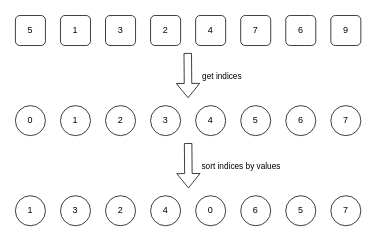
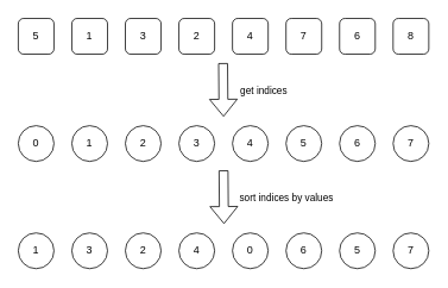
  <mxCell id="0" />
  <mxCell id="1" parent="0" />
  <mxCell id="2" value="5" style="rounded=1;whiteSpace=wrap;html=1;fillColor=none;" vertex="1" parent="1"><mxGeometry x="20" y="20" width="40" height="40" as="geometry" /></mxCell>
  <mxCell id="3" value="1" style="rounded=1;whiteSpace=wrap;html=1;fillColor=none;" vertex="1" parent="1"><mxGeometry x="80" y="20" width="40" height="40" as="geometry" /></mxCell>
  <mxCell id="4" value="3" style="rounded=1;whiteSpace=wrap;html=1;fillColor=none;" vertex="1" parent="1"><mxGeometry x="140" y="20" width="40" height="40" as="geometry" /></mxCell>
  <mxCell id="5" value="2" style="rounded=1;whiteSpace=wrap;html=1;fillColor=none;" vertex="1" parent="1"><mxGeometry x="200" y="20" width="40" height="40" as="geometry" /></mxCell>
  <mxCell id="6" value="4" style="rounded=1;whiteSpace=wrap;html=1;fillColor=none;" vertex="1" parent="1"><mxGeometry x="260" y="20" width="40" height="40" as="geometry" /></mxCell>
  <mxCell id="7" value="7" style="rounded=1;whiteSpace=wrap;html=1;fillColor=none;" vertex="1" parent="1"><mxGeometry x="320" y="20" width="40" height="40" as="geometry" /></mxCell>
  <mxCell id="8" value="6" style="rounded=1;whiteSpace=wrap;html=1;fillColor=none;" vertex="1" parent="1"><mxGeometry x="380" y="20" width="40" height="40" as="geometry" /></mxCell>
- <mxCell id="9" value="9" style="rounded=1;whiteSpace=wrap;html=1;fillColor=none;" vertex="1" parent="1"><mxGeometry x="440" y="20" width="40" height="40" as="geometry" /></mxCell>
+ <mxCell id="9" value="8" style="rounded=1;whiteSpace=wrap;html=1;fillColor=none;" vertex="1" parent="1"><mxGeometry x="440" y="20" width="40" height="40" as="geometry" /></mxCell>
  <mxCell id="10" value="" style="shape=flexArrow;endArrow=classic;html=1;rounded=0;" edge="1" parent="1"><mxGeometry width="50" height="50" relative="1" as="geometry"><mxPoint x="249.5" y="70" as="sourcePoint" /><mxPoint x="250" y="130" as="targetPoint" /></mxGeometry></mxCell>
  <mxCell id="11" value="&lt;span style=&quot;white-space: pre;&quot;&gt;&#09;&lt;/span&gt;&lt;span style=&quot;white-space: pre;&quot;&gt;&#09;&lt;/span&gt;&lt;span style=&quot;white-space: pre;&quot;&gt;&#09;&lt;/span&gt;&lt;span style=&quot;white-space: pre;&quot;&gt;&#09;&lt;/span&gt;get indices" style="edgeLabel;html=1;align=center;verticalAlign=middle;resizable=0;points=[];labelBackgroundColor=none;" vertex="1" connectable="0" parent="10"><mxGeometry x="0.032" y="-4" relative="1" as="geometry"><mxPoint y="-1" as="offset" /></mxGeometry></mxCell>
  <mxCell id="12" value="0" style="ellipse;whiteSpace=wrap;html=1;aspect=fixed;fillColor=none;" vertex="1" parent="1"><mxGeometry x="20" y="140" width="40" height="40" as="geometry" /></mxCell>
  <mxCell id="13" value="1" style="ellipse;whiteSpace=wrap;html=1;aspect=fixed;fillColor=none;" vertex="1" parent="1"><mxGeometry x="80" y="140" width="40" height="40" as="geometry" /></mxCell>
  <mxCell id="14" value="2" style="ellipse;whiteSpace=wrap;html=1;aspect=fixed;fillColor=none;" vertex="1" parent="1"><mxGeometry x="140" y="140" width="40" height="40" as="geometry" /></mxCell>
  <mxCell id="15" value="3" style="ellipse;whiteSpace=wrap;html=1;aspect=fixed;fillColor=none;" vertex="1" parent="1"><mxGeometry x="200" y="140" width="40" height="40" as="geometry" /></mxCell>
  <mxCell id="16" value="4" style="ellipse;whiteSpace=wrap;html=1;aspect=fixed;fillColor=none;" vertex="1" parent="1"><mxGeometry x="260" y="140" width="40" height="40" as="geometry" /></mxCell>
  <mxCell id="17" value="5" style="ellipse;whiteSpace=wrap;html=1;aspect=fixed;fillColor=none;" vertex="1" parent="1"><mxGeometry x="320" y="140" width="40" height="40" as="geometry" /></mxCell>
  <mxCell id="18" value="6" style="ellipse;whiteSpace=wrap;html=1;aspect=fixed;fillColor=none;" vertex="1" parent="1"><mxGeometry x="380" y="140" width="40" height="40" as="geometry" /></mxCell>
  <mxCell id="19" value="7" style="ellipse;whiteSpace=wrap;html=1;aspect=fixed;fillColor=none;" vertex="1" parent="1"><mxGeometry x="440" y="140" width="40" height="40" as="geometry" /></mxCell>
  <mxCell id="20" value="" style="shape=flexArrow;endArrow=classic;html=1;rounded=0;" edge="1" parent="1"><mxGeometry width="50" height="50" relative="1" as="geometry"><mxPoint x="250" y="190" as="sourcePoint" /><mxPoint x="250.5" y="250" as="targetPoint" /></mxGeometry></mxCell>
  <mxCell id="21" value="&lt;span style=&quot;white-space: pre;&quot;&gt;&#09;&lt;/span&gt;&lt;span style=&quot;white-space: pre;&quot;&gt;&#09;&lt;/span&gt;&lt;span style=&quot;white-space: pre;&quot;&gt;&#09;&lt;/span&gt;&lt;span style=&quot;white-space: pre;&quot;&gt;&#09;&lt;span style=&quot;white-space: pre;&quot;&gt;&#09;&lt;/span&gt;&lt;span style=&quot;white-space: pre;&quot;&gt;&#09;&lt;/span&gt;&lt;/span&gt;sort indices by values" style="edgeLabel;html=1;align=center;verticalAlign=middle;resizable=0;points=[];labelBackgroundColor=none;" vertex="1" connectable="0" parent="20"><mxGeometry x="0.032" y="-4" relative="1" as="geometry"><mxPoint y="-1" as="offset" /></mxGeometry></mxCell>
  <mxCell id="22" value="1" style="ellipse;whiteSpace=wrap;html=1;aspect=fixed;fillColor=none;" vertex="1" parent="1"><mxGeometry x="20" y="260" width="40" height="40" as="geometry" /></mxCell>
  <mxCell id="23" value="3" style="ellipse;whiteSpace=wrap;html=1;aspect=fixed;fillColor=none;" vertex="1" parent="1"><mxGeometry x="80" y="260" width="40" height="40" as="geometry" /></mxCell>
  <mxCell id="24" value="2" style="ellipse;whiteSpace=wrap;html=1;aspect=fixed;fillColor=none;" vertex="1" parent="1"><mxGeometry x="140" y="260" width="40" height="40" as="geometry" /></mxCell>
  <mxCell id="25" value="4" style="ellipse;whiteSpace=wrap;html=1;aspect=fixed;fillColor=none;" vertex="1" parent="1"><mxGeometry x="200" y="260" width="40" height="40" as="geometry" /></mxCell>
  <mxCell id="26" value="0" style="ellipse;whiteSpace=wrap;html=1;aspect=fixed;fillColor=none;" vertex="1" parent="1"><mxGeometry x="260" y="260" width="40" height="40" as="geometry" /></mxCell>
  <mxCell id="27" value="6" style="ellipse;whiteSpace=wrap;html=1;aspect=fixed;fillColor=none;" vertex="1" parent="1"><mxGeometry x="320" y="260" width="40" height="40" as="geometry" /></mxCell>
  <mxCell id="28" value="5" style="ellipse;whiteSpace=wrap;html=1;aspect=fixed;fillColor=none;" vertex="1" parent="1"><mxGeometry x="380" y="260" width="40" height="40" as="geometry" /></mxCell>
  <mxCell id="29" value="7" style="ellipse;whiteSpace=wrap;html=1;aspect=fixed;fillColor=none;" vertex="1" parent="1"><mxGeometry x="440" y="260" width="40" height="40" as="geometry" /></mxCell>
